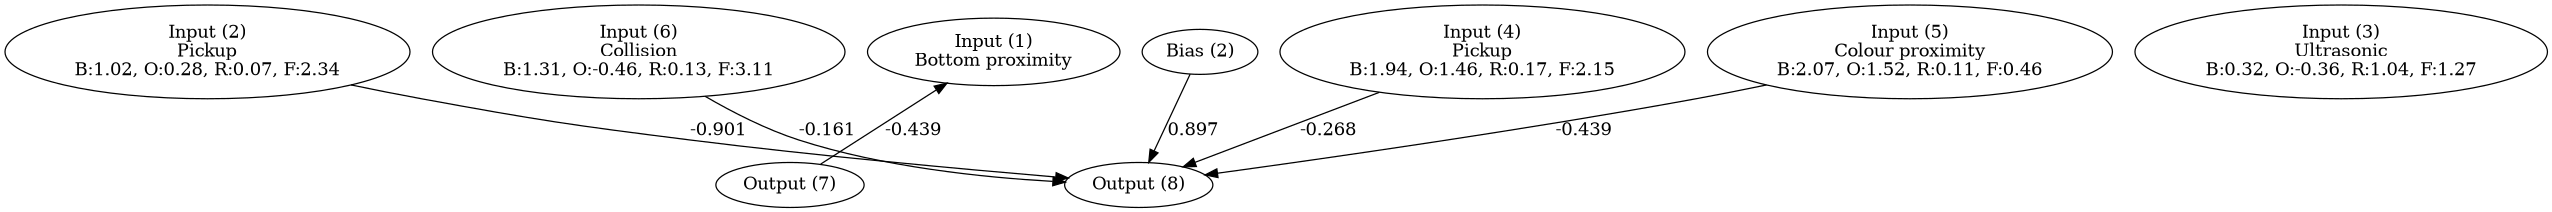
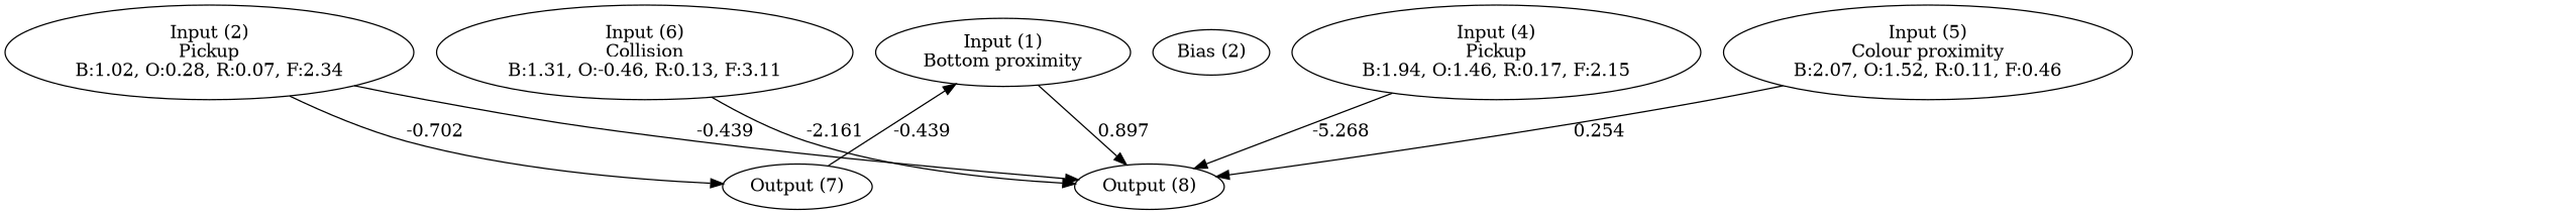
  digraph {
    n1 [label="Bias (2)"]
    n2 [label="Input (1)\nBottom proximity"]
    n3 [label="Input (2)\nPickup\nB:1.02, O:0.28, R:0.07, F:2.34"]
-   n4 [label="Input (3)\nUltrasonic\nB:0.32, O:-0.36, R:1.04, F:1.27"]
    n5 [label="Input (4)\nPickup\nB:1.94, O:1.46, R:0.17, F:2.15"]
    n6 [label="Input (5)\nColour proximity\nB:2.07, O:1.52, R:0.11, F:0.46"]
    n7 [label="Input (6)\nCollision\nB:1.31, O:-0.46, R:0.13, F:3.11"]
    n8 [label="Output (7)"]
    n9 [label="Output (8)"]
    subgraph sub_1 {
      rank=same
      n1
      n2
      n3
-     n4
      n5
      n6
      n7
    }
    subgraph sub_2 {
      rank=same
      n8
      n9
    }
-   n1 -> n9 [label=0.897]
-   n3 -> n9 [label=-0.901]
-   n5 -> n9 [label=-0.268]
-   n6 -> n9 [label=-0.439]
-   n7 -> n9 [label=-0.161]
+   n2 -> n9 [label=0.897]
+   n3 -> n8 [label=-0.702]
+   n3 -> n9 [label=-0.439]
+   n5 -> n9 [label=-5.268]
+   n6 -> n9 [label=0.254]
+   n7 -> n9 [label=-2.161]
    n8 -> n2 [label=-0.439]
  }
